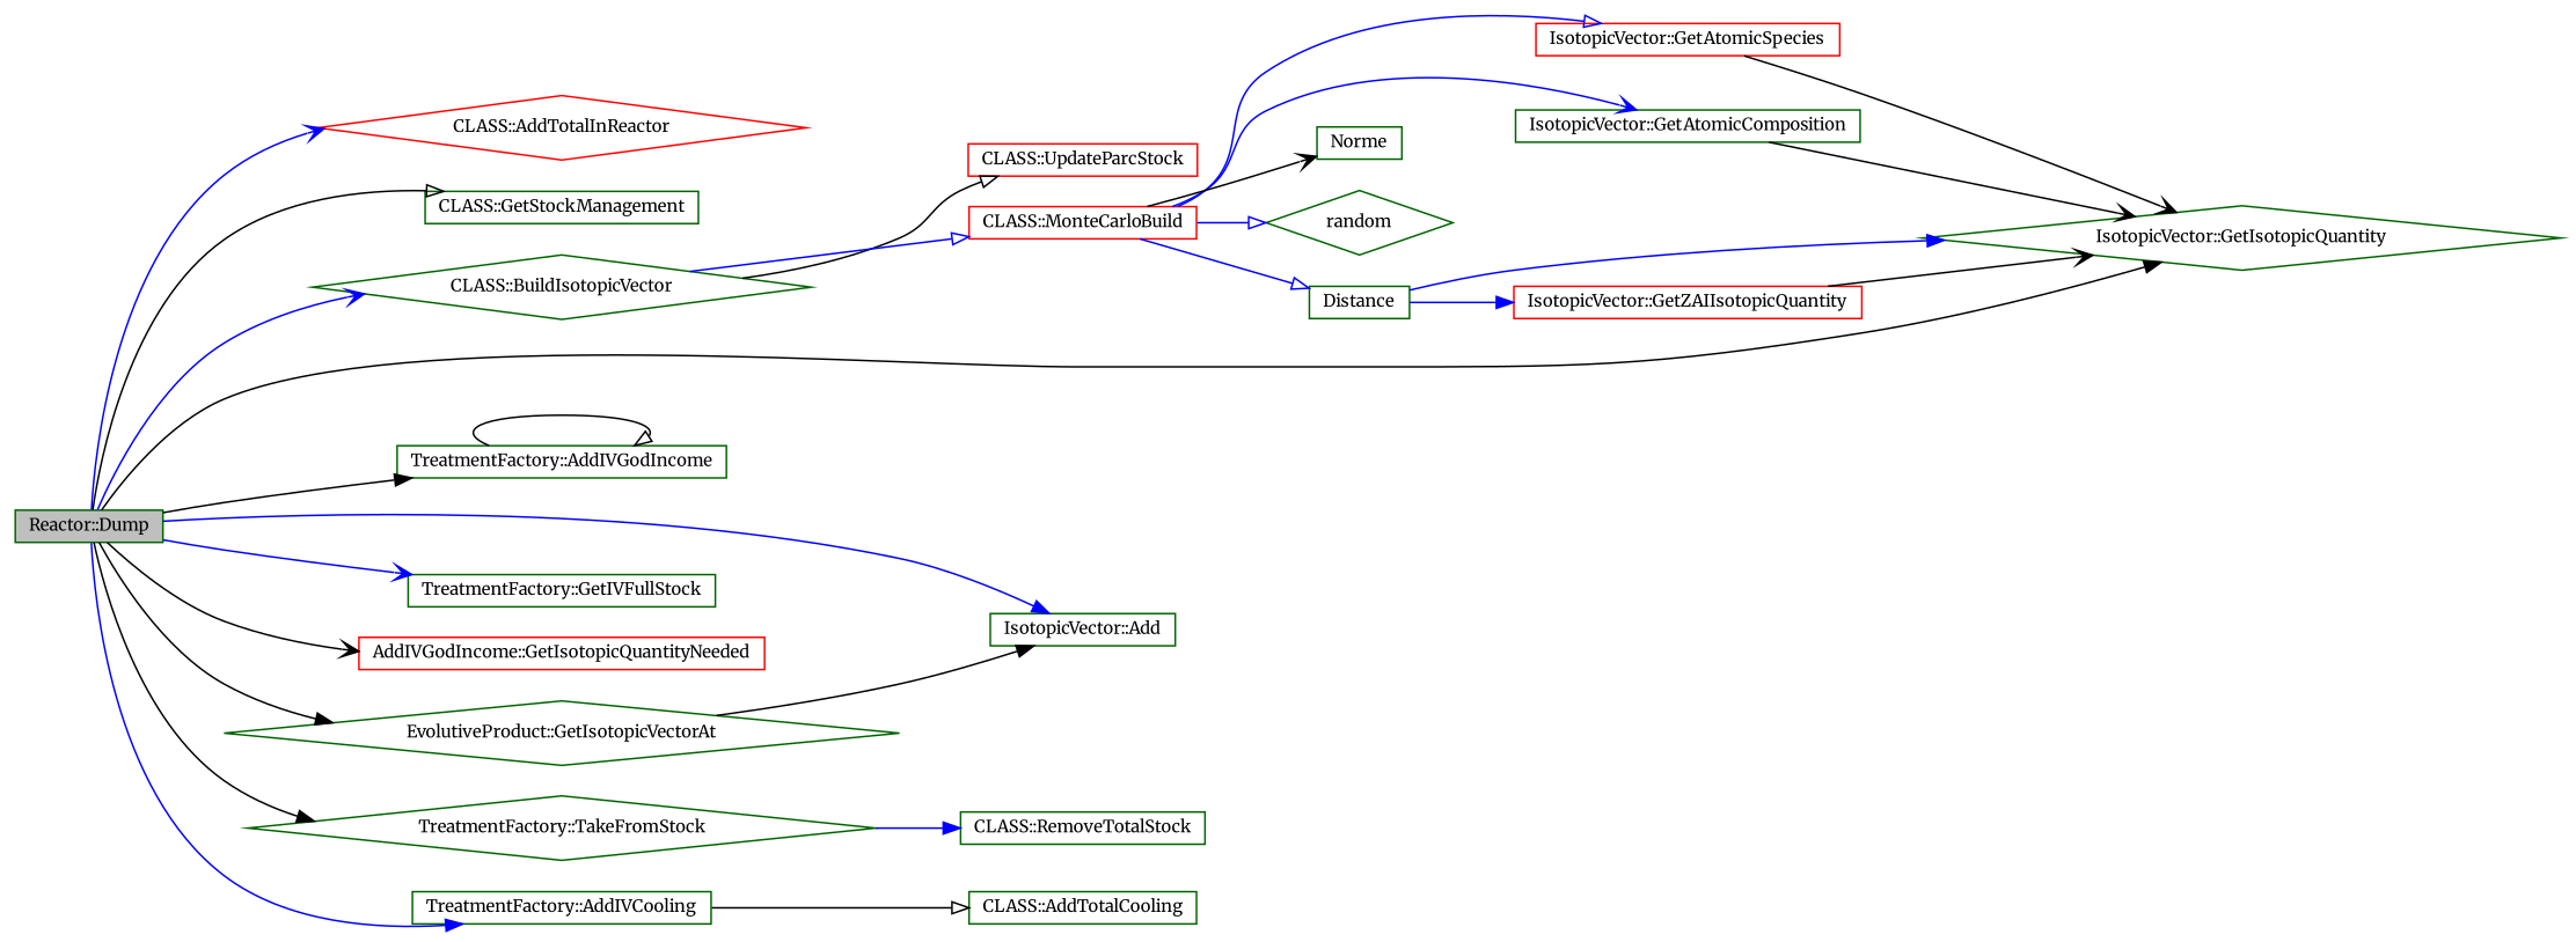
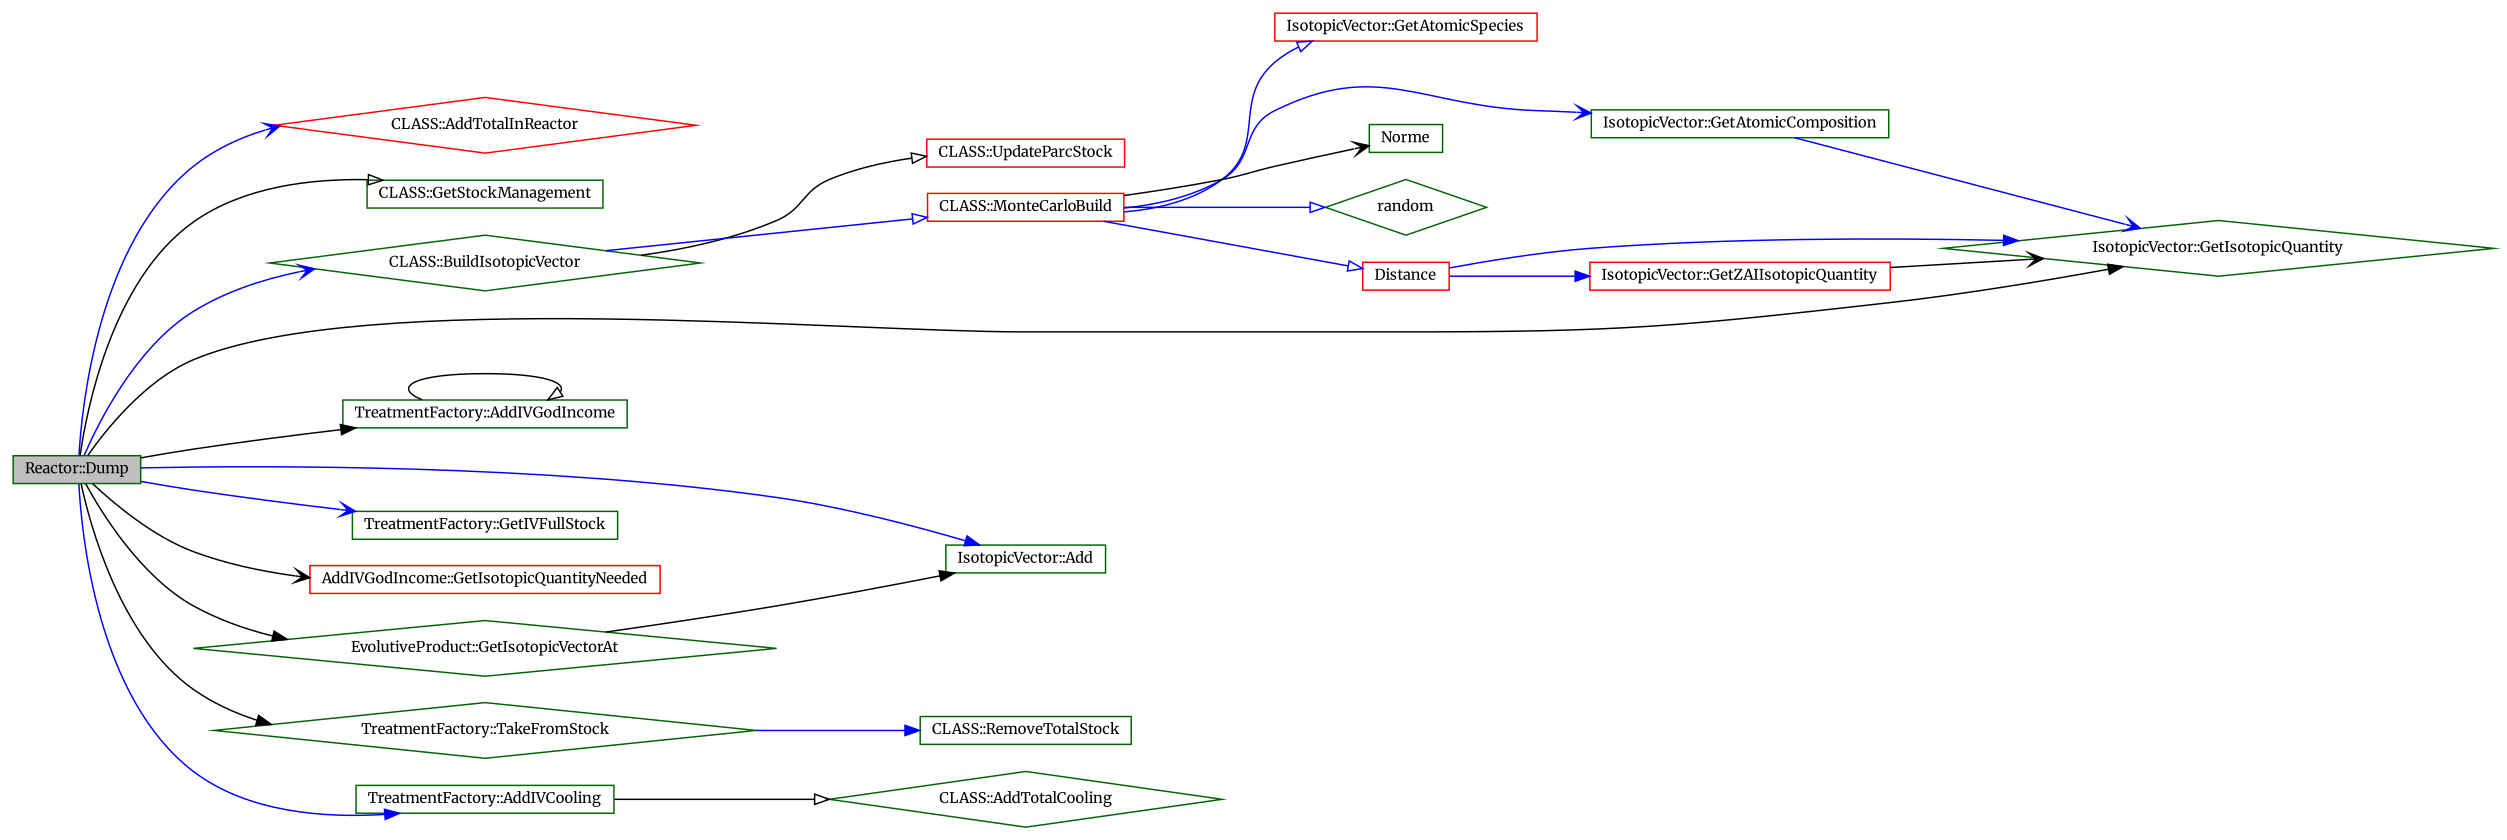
  digraph {
    fontname=Merriweather
    rankdir=LR
    node [color=darkgreen fillcolor=white fontname=Merriweather fontsize=10 shape=box style=filled]
    edge [arrowhead=normal color=blue fontname=Merriweather fontsize=10 labelfontname=Helvetica labelfontsize=10 style=solid]
    n1 [fillcolor=grey75 fontcolor=black height=0.2 label="Reactor::Dump" width=0.4]
    n2 [color=red height=0.2 label="CLASS::AddTotalInReactor" shape=diamond width=0.4]
    n3 [height=0.2 label="CLASS::GetStockManagement" width=0.4]
    n4 [height=0.2 label="CLASS::BuildIsotopicVector" shape=diamond width=0.4]
    n5 [height=0.2 label="IsotopicVector::GetIsotopicQuantity" shape=diamond width=0.4]
    n6 [height=0.2 label="TreatmentFactory::AddIVGodIncome" width=0.4]
    n7 [height=0.2 label="IsotopicVector::Add" width=0.4]
    n8 [height=0.2 label="TreatmentFactory::GetIVFullStock" width=0.4]
    n9 [color=red height=0.2 label="AddIVGodIncome::GetIsotopicQuantityNeeded" width=0.4]
    n10 [height=0.2 label="TreatmentFactory::TakeFromStock" shape=diamond width=0.4]
    n11 [height=0.2 label="TreatmentFactory::AddIVCooling" width=0.4]
    n12 [height=0.2 label="EvolutiveProduct::GetIsotopicVectorAt" shape=diamond width=0.4]
    n13 [color=red height=0.2 label="CLASS::UpdateParcStock" width=0.4]
    n14 [color=red height=0.2 label="CLASS::MonteCarloBuild" width=0.4]
    n15 [height=0.2 label="CLASS::RemoveTotalStock" width=0.4]
-   n16 [height=0.2 label="CLASS::AddTotalCooling" width=0.4]
+   n16 [height=0.2 label="CLASS::AddTotalCooling" shape=diamond width=0.4]
    n17 [color=red height=0.2 label="IsotopicVector::GetAtomicSpecies" width=0.4]
    n18 [height=0.2 label="IsotopicVector::GetAtomicComposition" width=0.4]
    n19 [height=0.2 label=Norme width=0.4]
    n20 [height=0.2 label=random shape=diamond width=0.4]
-   n21 [height=0.2 label=Distance width=0.4]
+   n21 [color=red height=0.2 label=Distance width=0.4]
    n22 [color=red height=0.2 label="IsotopicVector::GetZAIIsotopicQuantity" width=0.4]
    n1 -> n2 [arrowhead=vee]
    n1 -> n3 [arrowhead=onormal color=black]
    n1 -> n4 [arrowhead=vee]
    n1 -> n5 [color=black]
    n1 -> n6 [color=black]
    n1 -> n7
    n1 -> n8 [arrowhead=vee]
    n1 -> n9 [arrowhead=vee color=black]
    n1 -> n10 [color=black]
    n1 -> n11
    n1 -> n12 [color=black]
    n4 -> n13 [arrowhead=onormal color=black]
    n4 -> n14 [arrowhead=onormal]
    n6 -> n6 [arrowhead=onormal color=black]
    n10 -> n15
    n11 -> n16 [arrowhead=onormal color=black]
    n12 -> n7 [color=black]
    n14 -> n17 [arrowhead=onormal]
    n14 -> n18 [arrowhead=vee]
    n14 -> n19 [arrowhead=vee color=black]
    n14 -> n20 [arrowhead=onormal]
    n14 -> n21 [arrowhead=onormal]
-   n17 -> n5 [arrowhead=vee color=black]
-   n18 -> n5 [arrowhead=vee color=black]
+   n18 -> n5 [arrowhead=vee]
    n21 -> n5
    n21 -> n22
    n22 -> n5 [arrowhead=vee color=black]
  }
